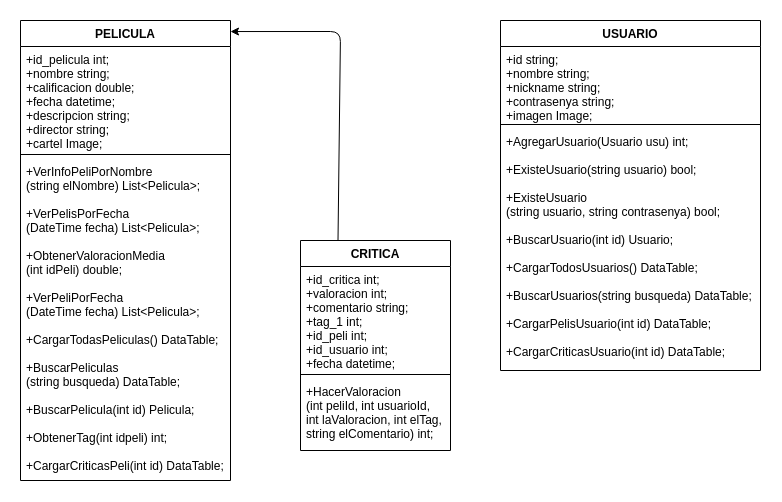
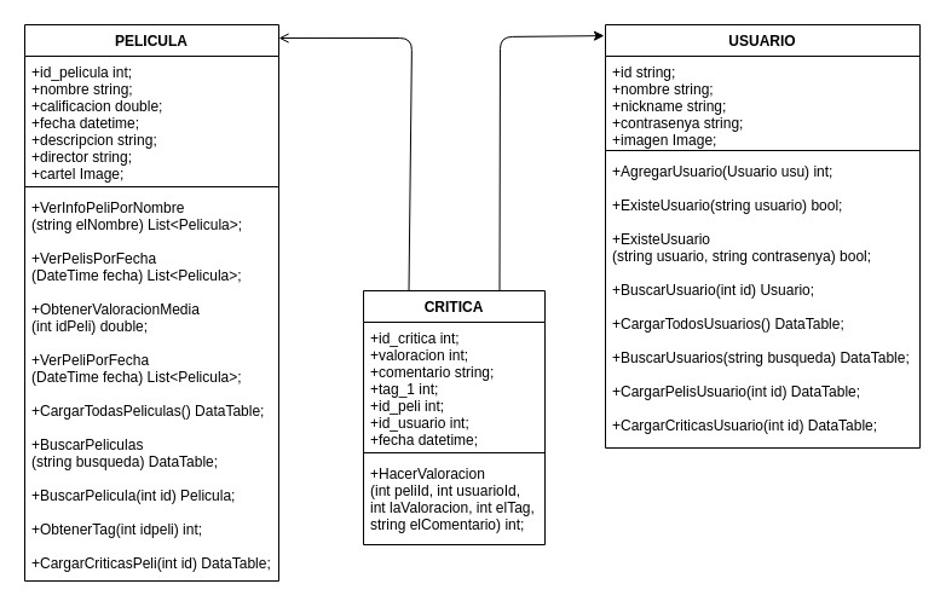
  <mxCell id="0" />
  <mxCell id="1" parent="0" />
  <mxCell id="2" value="CRITICA" style="swimlane;fontStyle=1;align=center;verticalAlign=top;childLayout=stackLayout;horizontal=1;startSize=26;horizontalStack=0;resizeParent=1;resizeParentMax=0;resizeLast=0;collapsible=1;marginBottom=0;" parent="1" vertex="1"><mxGeometry x="300" y="240" width="150" height="210" as="geometry" /></mxCell>
  <mxCell id="3" value="+id_critica int;&#10;+valoracion int;&#10;+comentario string;&#10;+tag_1 int;&#10;+id_peli int;&#10;+id_usuario int;&#10;+fecha datetime;&#10;" style="text;strokeColor=none;fillColor=none;align=left;verticalAlign=top;spacingLeft=4;spacingRight=4;overflow=hidden;rotatable=0;points=[[0,0.5],[1,0.5]];portConstraint=eastwest;" parent="2" vertex="1"><mxGeometry y="26" width="150" height="104" as="geometry" /></mxCell>
  <mxCell id="4" value="" style="line;strokeWidth=1;fillColor=none;align=left;verticalAlign=middle;spacingTop=-1;spacingLeft=3;spacingRight=3;rotatable=0;labelPosition=right;points=[];portConstraint=eastwest;" parent="2" vertex="1"><mxGeometry y="130" width="150" height="8" as="geometry" /></mxCell>
  <mxCell id="5" value="+HacerValoracion&#10;(int peliId, int usuarioId,&#10;int laValoracion, int elTag,&#10;string elComentario) int;" style="text;strokeColor=none;fillColor=none;align=left;verticalAlign=top;spacingLeft=4;spacingRight=4;overflow=hidden;rotatable=0;points=[[0,0.5],[1,0.5]];portConstraint=eastwest;" parent="2" vertex="1"><mxGeometry y="138" width="150" height="72" as="geometry" /></mxCell>
  <mxCell id="6" value="PELICULA" style="swimlane;fontStyle=1;align=center;verticalAlign=top;childLayout=stackLayout;horizontal=1;startSize=26;horizontalStack=0;resizeParent=1;resizeParentMax=0;resizeLast=0;collapsible=1;marginBottom=0;" parent="1" vertex="1"><mxGeometry x="20" y="20" width="210" height="460" as="geometry" /></mxCell>
  <mxCell id="7" value="+id_pelicula int;&#10;+nombre string;&#10;+calificacion double;&#10;+fecha datetime;&#10;+descripcion string;&#10;+director string;&#10;+cartel Image;" style="text;strokeColor=none;fillColor=none;align=left;verticalAlign=top;spacingLeft=4;spacingRight=4;overflow=hidden;rotatable=0;points=[[0,0.5],[1,0.5]];portConstraint=eastwest;" parent="6" vertex="1"><mxGeometry y="26" width="210" height="104" as="geometry" /></mxCell>
  <mxCell id="8" value="" style="line;strokeWidth=1;fillColor=none;align=left;verticalAlign=middle;spacingTop=-1;spacingLeft=3;spacingRight=3;rotatable=0;labelPosition=right;points=[];portConstraint=eastwest;" parent="6" vertex="1"><mxGeometry y="130" width="210" height="8" as="geometry" /></mxCell>
  <mxCell id="9" value="+VerInfoPeliPorNombre&#10;(string elNombre) List&lt;Pelicula&gt;;&#10;&#10;+VerPelisPorFecha&#10;(DateTime fecha) List&lt;Pelicula&gt;;&#10;&#10;+ObtenerValoracionMedia&#10;(int idPeli) double;&#10;&#10;+VerPeliPorFecha&#10;(DateTime fecha) List&lt;Pelicula&gt;;&#10;&#10;+CargarTodasPeliculas() DataTable;&#10;&#10;+BuscarPeliculas&#10;(string busqueda) DataTable;&#10;&#10;+BuscarPelicula(int id) Pelicula;&#10;&#10;+ObtenerTag(int idpeli) int;&#10;&#10;+CargarCriticasPeli(int id) DataTable;&#10;" style="text;strokeColor=none;fillColor=none;align=left;verticalAlign=top;spacingLeft=4;spacingRight=4;overflow=hidden;rotatable=0;points=[[0,0.5],[1,0.5]];portConstraint=eastwest;" parent="6" vertex="1"><mxGeometry y="138" width="210" height="322" as="geometry" /></mxCell>
  <mxCell id="10" value="USUARIO" style="swimlane;fontStyle=1;align=center;verticalAlign=top;childLayout=stackLayout;horizontal=1;startSize=26;horizontalStack=0;resizeParent=1;resizeParentMax=0;resizeLast=0;collapsible=1;marginBottom=0;" parent="1" vertex="1"><mxGeometry x="500" y="20" width="260" height="350" as="geometry" /></mxCell>
  <mxCell id="11" value="+id string;&#10;+nombre string;&#10;+nickname string;&#10;+contrasenya string;&#10;+imagen Image;&#10;" style="text;strokeColor=none;fillColor=none;align=left;verticalAlign=top;spacingLeft=4;spacingRight=4;overflow=hidden;rotatable=0;points=[[0,0.5],[1,0.5]];portConstraint=eastwest;" parent="10" vertex="1"><mxGeometry y="26" width="260" height="74" as="geometry" /></mxCell>
  <mxCell id="12" value="" style="line;strokeWidth=1;fillColor=none;align=left;verticalAlign=middle;spacingTop=-1;spacingLeft=3;spacingRight=3;rotatable=0;labelPosition=right;points=[];portConstraint=eastwest;" parent="10" vertex="1"><mxGeometry y="100" width="260" height="8" as="geometry" /></mxCell>
  <mxCell id="13" value="+AgregarUsuario(Usuario usu) int;&#10;&#10;+ExisteUsuario(string usuario) bool;&#10;&#10;+ExisteUsuario&#10;(string usuario, string contrasenya) bool;&#10;&#10;+BuscarUsuario(int id) Usuario;&#10;&#10;+CargarTodosUsuarios() DataTable;&#10;&#10;+BuscarUsuarios(string busqueda) DataTable;&#10;&#10;+CargarPelisUsuario(int id) DataTable;&#10;&#10;+CargarCriticasUsuario(int id) DataTable;&#10;" style="text;strokeColor=none;fillColor=none;align=left;verticalAlign=top;spacingLeft=4;spacingRight=4;overflow=hidden;rotatable=0;points=[[0,0.5],[1,0.5]];portConstraint=eastwest;" parent="10" vertex="1"><mxGeometry y="108" width="260" height="242" as="geometry" /></mxCell>
- <mxCell id="15" value="" style="endArrow=classic;html=1;exitX=0.25;exitY=0;exitDx=0;exitDy=0;entryX=1;entryY=0.024;entryDx=0;entryDy=0;entryPerimeter=0;" edge="1" parent="1" source="2" target="6"><mxGeometry width="50" height="50" relative="1" as="geometry"><mxPoint x="350" y="150" as="sourcePoint" /><mxPoint x="400" y="100" as="targetPoint" /><Array as="points"><mxPoint x="340" y="31" /></Array></mxGeometry></mxCell>
+ <mxCell id="14" value="" style="endArrow=classic;html=1;exitX=0.75;exitY=0;exitDx=0;exitDy=0;entryX=-0.004;entryY=0.026;entryDx=0;entryDy=0;entryPerimeter=0;" edge="1" parent="1" source="2" target="10"><mxGeometry width="50" height="50" relative="1" as="geometry"><mxPoint x="360" y="200" as="sourcePoint" /><mxPoint x="410" y="150" as="targetPoint" /><Array as="points"><mxPoint x="413" y="30" /></Array></mxGeometry></mxCell>
+ <mxCell id="15" value="" style="endArrow=open;html=1;exitX=0.25;exitY=0;exitDx=0;exitDy=0;entryX=1;entryY=0.024;entryDx=0;entryDy=0;entryPerimeter=0;" edge="1" parent="1" source="2" target="6"><mxGeometry width="50" height="50" relative="1" as="geometry"><mxPoint x="350" y="150" as="sourcePoint" /><mxPoint x="400" y="100" as="targetPoint" /><Array as="points"><mxPoint x="340" y="31" /></Array></mxGeometry></mxCell>
